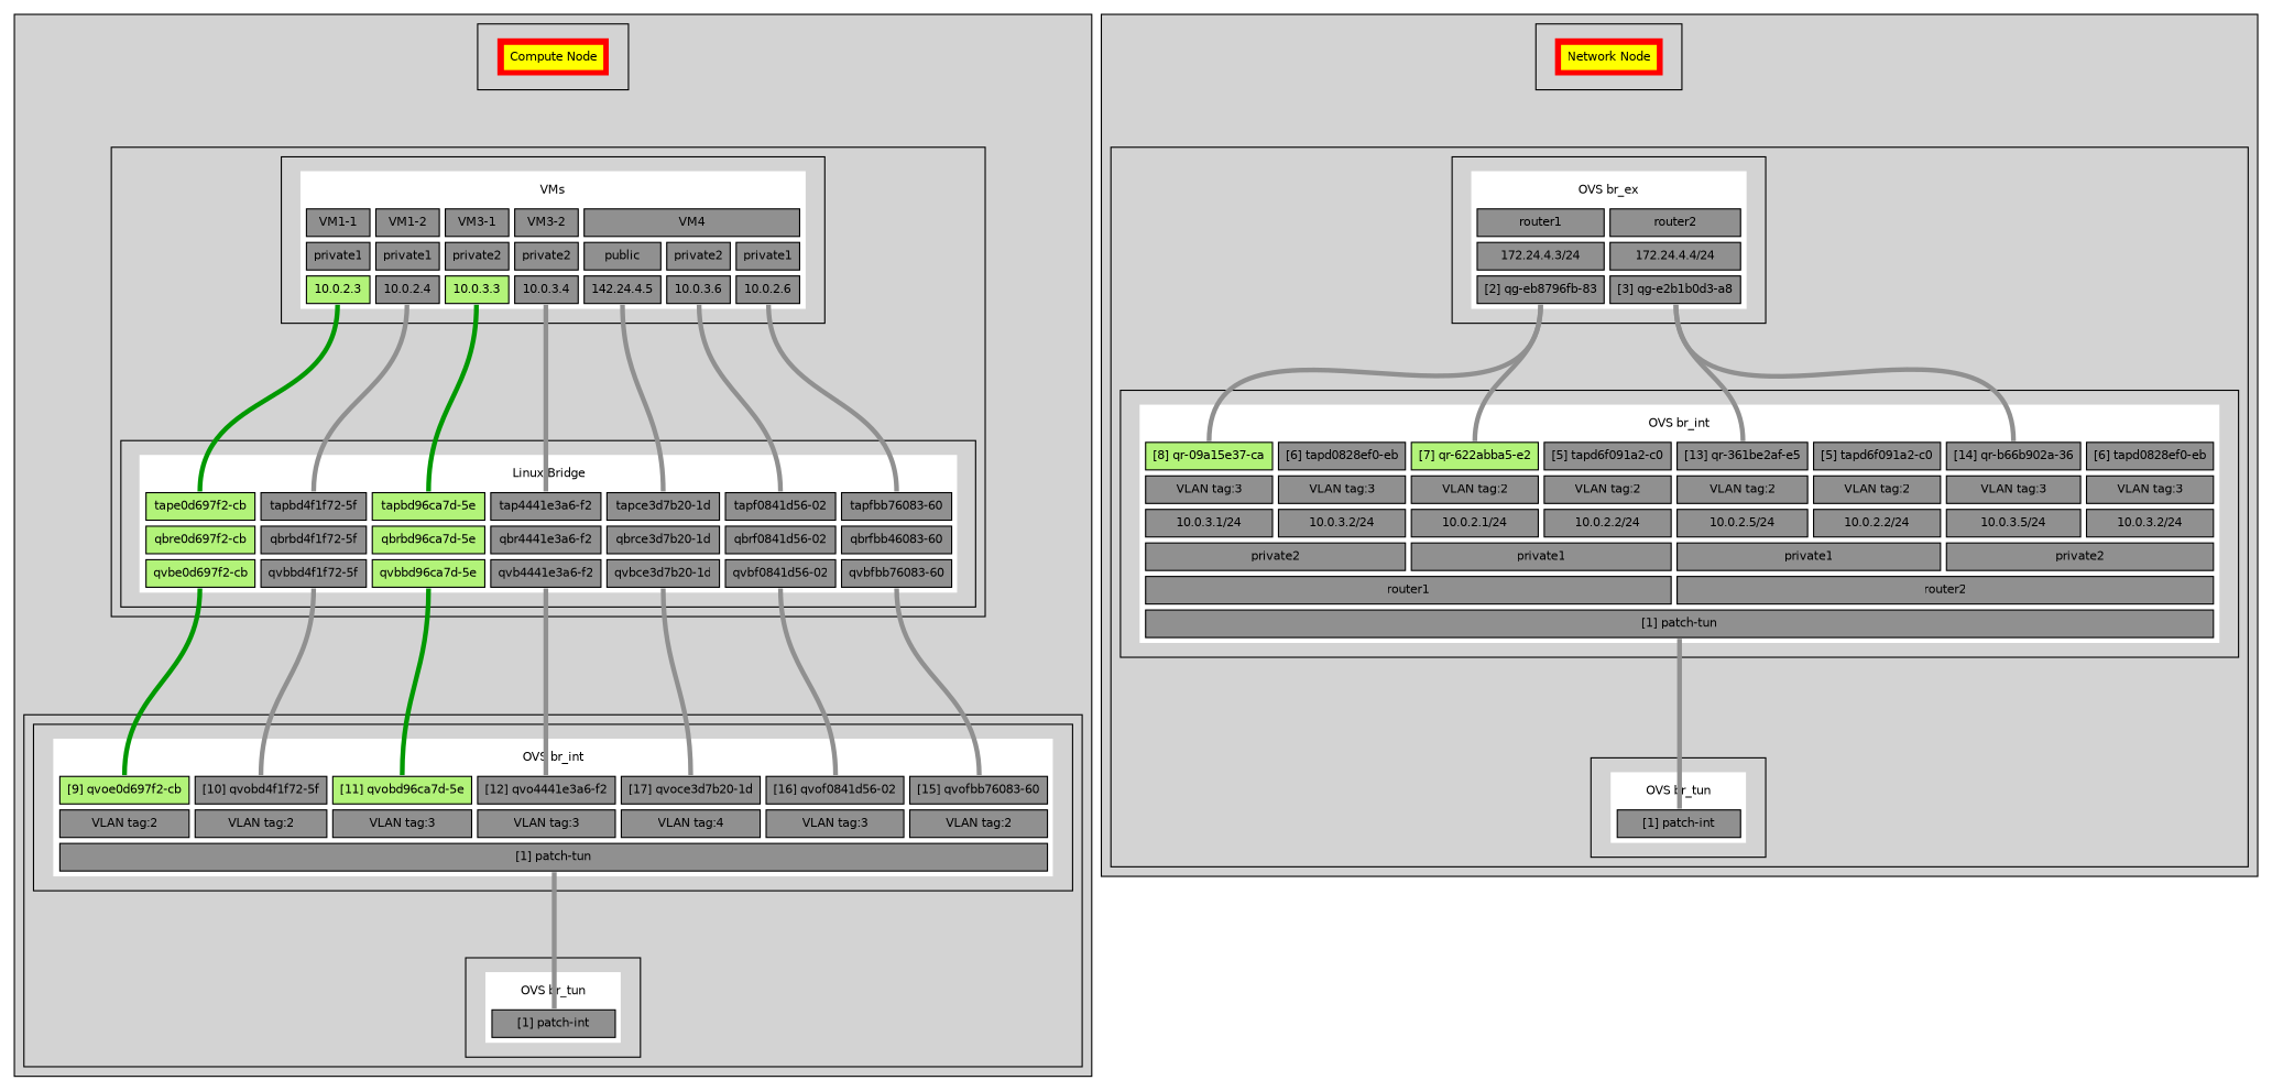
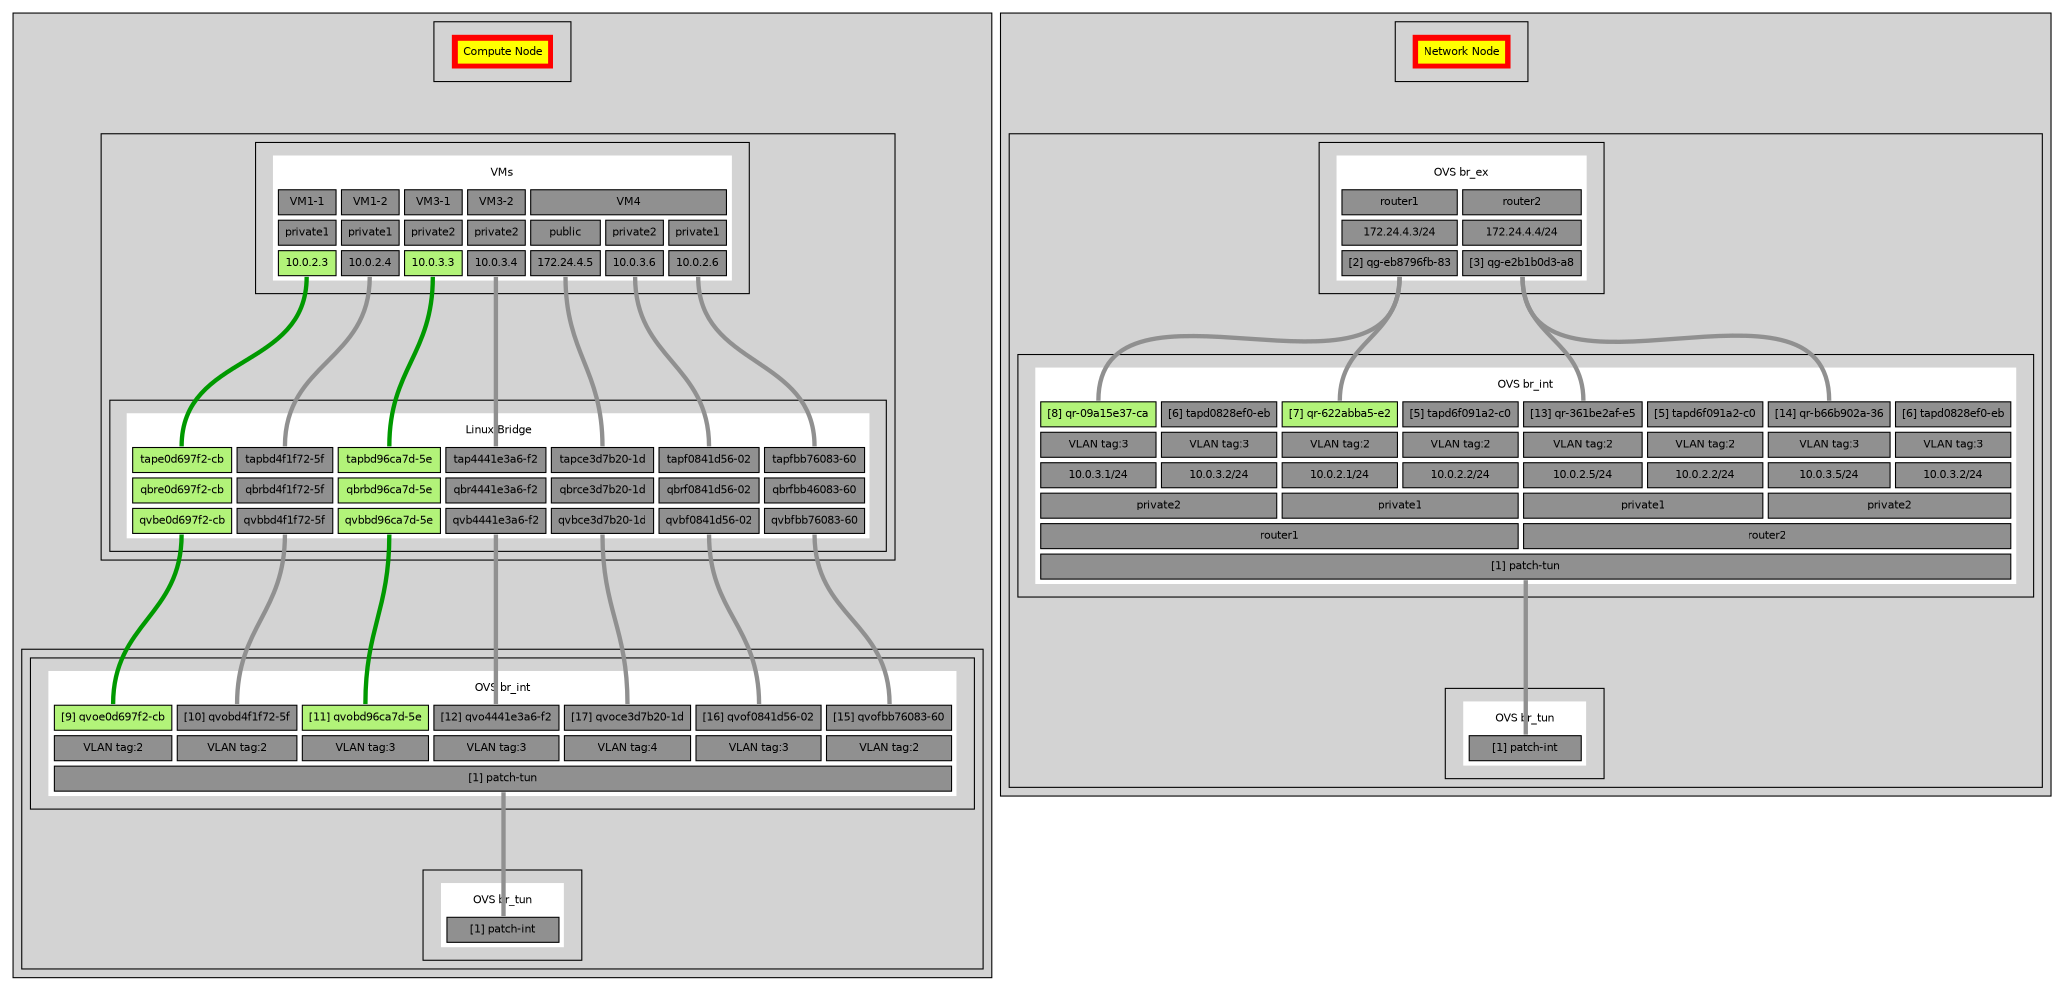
  digraph {
    compound=true
    concentrate=true
    fontname=Helvetica
    fontsize=10
    rankdir=TB
    ranksep=1
    node [fontname=Helvetica fontsize=10 shape=plaintext]
    edge [color="#909090" dir=none headport=n penwidth=4 tailport=s]
    n1 [label=< <TABLE BORDER="0" CELLBORDER="1" CELLSPACING="5" CELLPADDING="5" BGCOLOR="red"> <TR> <TD COLSPAN="1" BORDER="0" BGCOLOR="yellow" PORT="ComputeNode">Compute Node</TD> </TR> </TABLE>>]
-   n2 [label=< <TABLE BORDER="0" CELLBORDER="1" CELLSPACING="5" CELLPADDING="5" BGCOLOR="white"> <TR> <TD COLSPAN="7" BORDER="0" BGCOLOR="white" PORT="VMs">VMs</TD> </TR> <TR> <TD ROWSPAN="1" COLSPAN="1" BGCOLOR="#909090">VM1-1</TD> <TD ROWSPAN="1" COLSPAN="1" BGCOLOR="#909090">VM1-2</TD> <TD ROWSPAN="1" COLSPAN="1" BGCOLOR="#909090">VM3-1</TD> <TD ROWSPAN="1" COLSPAN="1" BGCOLOR="#909090">VM3-2</TD> <TD ROWSPAN="1" COLSPAN="3" BGCOLOR="#909090">VM4</TD> </TR> <TR> <TD ROWSPAN="1" COLSPAN="1" BGCOLOR="#909090">private1</TD> <TD ROWSPAN="1" COLSPAN="1" BGCOLOR="#909090">private1</TD> <TD ROWSPAN="1" COLSPAN="1" BGCOLOR="#909090">private2</TD> <TD ROWSPAN="1" COLSPAN="1" BGCOLOR="#909090">private2</TD> <TD ROWSPAN="1" COLSPAN="1" BGCOLOR="#909090">public</TD> <TD ROWSPAN="1" COLSPAN="1" BGCOLOR="#909090">private2</TD> <TD ROWSPAN="1" COLSPAN="1" BGCOLOR="#909090">private1</TD> </TR> <TR> <TD ROWSPAN="1" COLSPAN="1" BGCOLOR="#b2f379" PORT="10023">10.0.2.3</TD> <TD ROWSPAN="1" COLSPAN="1" BGCOLOR="#909090" PORT="10024">10.0.2.4</TD> <TD ROWSPAN="1" COLSPAN="1" BGCOLOR="#b2f379" PORT="10033">10.0.3.3</TD> <TD ROWSPAN="1" COLSPAN="1" BGCOLOR="#909090" PORT="10034">10.0.3.4</TD> <TD ROWSPAN="1" COLSPAN="1" BGCOLOR="#909090" PORT="1722445">142.24.4.5</TD> <TD ROWSPAN="1" COLSPAN="1" BGCOLOR="#909090" PORT="10036">10.0.3.6</TD> <TD ROWSPAN="1" COLSPAN="1" BGCOLOR="#909090" PORT="10026">10.0.2.6</TD> </TR> </TABLE>>]
+   n2 [label=< <TABLE BORDER="0" CELLBORDER="1" CELLSPACING="5" CELLPADDING="5" BGCOLOR="white"> <TR> <TD COLSPAN="7" BORDER="0" BGCOLOR="white" PORT="VMs">VMs</TD> </TR> <TR> <TD ROWSPAN="1" COLSPAN="1" BGCOLOR="#909090">VM1-1</TD> <TD ROWSPAN="1" COLSPAN="1" BGCOLOR="#909090">VM1-2</TD> <TD ROWSPAN="1" COLSPAN="1" BGCOLOR="#909090">VM3-1</TD> <TD ROWSPAN="1" COLSPAN="1" BGCOLOR="#909090">VM3-2</TD> <TD ROWSPAN="1" COLSPAN="3" BGCOLOR="#909090">VM4</TD> </TR> <TR> <TD ROWSPAN="1" COLSPAN="1" BGCOLOR="#909090">private1</TD> <TD ROWSPAN="1" COLSPAN="1" BGCOLOR="#909090">private1</TD> <TD ROWSPAN="1" COLSPAN="1" BGCOLOR="#909090">private2</TD> <TD ROWSPAN="1" COLSPAN="1" BGCOLOR="#909090">private2</TD> <TD ROWSPAN="1" COLSPAN="1" BGCOLOR="#909090">public</TD> <TD ROWSPAN="1" COLSPAN="1" BGCOLOR="#909090">private2</TD> <TD ROWSPAN="1" COLSPAN="1" BGCOLOR="#909090">private1</TD> </TR> <TR> <TD ROWSPAN="1" COLSPAN="1" BGCOLOR="#b2f379" PORT="10023">10.0.2.3</TD> <TD ROWSPAN="1" COLSPAN="1" BGCOLOR="#909090" PORT="10024">10.0.2.4</TD> <TD ROWSPAN="1" COLSPAN="1" BGCOLOR="#b2f379" PORT="10033">10.0.3.3</TD> <TD ROWSPAN="1" COLSPAN="1" BGCOLOR="#909090" PORT="10034">10.0.3.4</TD> <TD ROWSPAN="1" COLSPAN="1" BGCOLOR="#909090" PORT="1722445">172.24.4.5</TD> <TD ROWSPAN="1" COLSPAN="1" BGCOLOR="#909090" PORT="10036">10.0.3.6</TD> <TD ROWSPAN="1" COLSPAN="1" BGCOLOR="#909090" PORT="10026">10.0.2.6</TD> </TR> </TABLE>>]
    n3 [label=< <TABLE BORDER="0" CELLBORDER="1" CELLSPACING="5" CELLPADDING="5" BGCOLOR="white"> <TR> <TD COLSPAN="7" BORDER="0" BGCOLOR="white" PORT="LinuxBridge">Linux Bridge</TD> </TR> <TR> <TD ROWSPAN="1" COLSPAN="1" BGCOLOR="#b2f379" PORT="tape0d697f2_cb">tape0d697f2-cb</TD> <TD ROWSPAN="1" COLSPAN="1" BGCOLOR="#909090" PORT="tapbd4f1f72_5f">tapbd4f1f72-5f</TD> <TD ROWSPAN="1" COLSPAN="1" BGCOLOR="#b2f379" PORT="tapbd96ca7d_5e">tapbd96ca7d-5e</TD> <TD ROWSPAN="1" COLSPAN="1" BGCOLOR="#909090" PORT="tap4441e3a6_f2">tap4441e3a6-f2</TD> <TD ROWSPAN="1" COLSPAN="1" BGCOLOR="#909090" PORT="tapce3d7b20_1d">tapce3d7b20-1d</TD> <TD ROWSPAN="1" COLSPAN="1" BGCOLOR="#909090" PORT="tapf0841d56_02">tapf0841d56-02</TD> <TD ROWSPAN="1" COLSPAN="1" BGCOLOR="#909090" PORT="tapfbb76083_60">tapfbb76083-60</TD> </TR> <TR> <TD ROWSPAN="1" COLSPAN="1" BGCOLOR="#b2f379" PORT="qbre0d697f2_cb">qbre0d697f2-cb</TD> <TD ROWSPAN="1" COLSPAN="1" BGCOLOR="#909090" PORT="qbrbd4f1f72_5f">qbrbd4f1f72-5f</TD> <TD ROWSPAN="1" COLSPAN="1" BGCOLOR="#b2f379" PORT="qbrbd96ca7d_5e">qbrbd96ca7d-5e</TD> <TD ROWSPAN="1" COLSPAN="1" BGCOLOR="#909090" PORT="qbr4441e3a6_f2">qbr4441e3a6-f2</TD> <TD ROWSPAN="1" COLSPAN="1" BGCOLOR="#909090" PORT="qbrce3d7b20_1d">qbrce3d7b20-1d</TD> <TD ROWSPAN="1" COLSPAN="1" BGCOLOR="#909090" PORT="qbrf0841d56_02">qbrf0841d56-02</TD> <TD ROWSPAN="1" COLSPAN="1" BGCOLOR="#909090" PORT="qbrfbb76083_60">qbrfbb46083-60</TD> </TR> <TR> <TD ROWSPAN="1" COLSPAN="1" BGCOLOR="#b2f379" PORT="qvbe0d697f2_cb">qvbe0d697f2-cb</TD> <TD ROWSPAN="1" COLSPAN="1" BGCOLOR="#909090" PORT="qvbbd4f1f72_5f">qvbbd4f1f72-5f</TD> <TD ROWSPAN="1" COLSPAN="1" BGCOLOR="#b2f379" PORT="qvbbd96ca7d_5e">qvbbd96ca7d-5e</TD> <TD ROWSPAN="1" COLSPAN="1" BGCOLOR="#909090" PORT="qvb4441e3a6_f2">qvb4441e3a6-f2</TD> <TD ROWSPAN="1" COLSPAN="1" BGCOLOR="#909090" PORT="qvbce3d7b20_1d">qvbce3d7b20-1d</TD> <TD ROWSPAN="1" COLSPAN="1" BGCOLOR="#909090" PORT="qvbf0841d56_02">qvbf0841d56-02</TD> <TD ROWSPAN="1" COLSPAN="1" BGCOLOR="#909090" PORT="qvbfbb76083_60">qvbfbb76083-60</TD> </TR> </TABLE>>]
    n4 [label=< <TABLE BORDER="0" CELLBORDER="1" CELLSPACING="5" CELLPADDING="5" BGCOLOR="white"> <TR> <TD COLSPAN="7" BORDER="0" BGCOLOR="white" PORT="OVSbr_int">OVS br_int</TD> </TR> <TR> <TD ROWSPAN="1" COLSPAN="1" BGCOLOR="#b2f379" PORT="qvoe0d697f2_cb">[9] qvoe0d697f2-cb</TD> <TD ROWSPAN="1" COLSPAN="1" BGCOLOR="#909090" PORT="qvobd4f1f72_5f">[10] qvobd4f1f72-5f</TD> <TD ROWSPAN="1" COLSPAN="1" BGCOLOR="#b2f379" PORT="qvobd96ca7d_5e">[11] qvobd96ca7d-5e</TD> <TD ROWSPAN="1" COLSPAN="1" BGCOLOR="#909090" PORT="qvo4441e3a6_f2">[12] qvo4441e3a6-f2</TD> <TD ROWSPAN="1" COLSPAN="1" BGCOLOR="#909090" PORT="qvoce3d7b20_1d">[17] qvoce3d7b20-1d</TD> <TD ROWSPAN="1" COLSPAN="1" BGCOLOR="#909090" PORT="qvof0841d56_02">[16] qvof0841d56-02</TD> <TD ROWSPAN="1" COLSPAN="1" BGCOLOR="#909090" PORT="qvofbb76083_60">[15] qvofbb76083-60</TD> </TR> <TR> <TD ROWSPAN="1" COLSPAN="1" BGCOLOR="#909090" PORT="qvoe0d697f2_cbtag_2">VLAN tag:2</TD> <TD ROWSPAN="1" COLSPAN="1" BGCOLOR="#909090" PORT="qvobd4f1f72_5ftag_2">VLAN tag:2</TD> <TD ROWSPAN="1" COLSPAN="1" BGCOLOR="#909090" PORT="qvobd96ca7d_5etag_3">VLAN tag:3</TD> <TD ROWSPAN="1" COLSPAN="1" BGCOLOR="#909090" PORT="qvo4441e3a6_f2tag_3">VLAN tag:3</TD> <TD ROWSPAN="1" COLSPAN="1" BGCOLOR="#909090" PORT="qvoce3d7b20_1dtag_4">VLAN tag:4</TD> <TD ROWSPAN="1" COLSPAN="1" BGCOLOR="#909090" PORT="qvof0841d56_02tag_3">VLAN tag:3</TD> <TD ROWSPAN="1" COLSPAN="1" BGCOLOR="#909090" PORT="qvofbb76083_60tag_2">VLAN tag:2</TD> </TR> <TR> <TD ROWSPAN="1" COLSPAN="7" BGCOLOR="#909090" PORT="patch_tun">[1] patch-tun</TD> </TR> </TABLE>>]
    n5 [label=< <TABLE BORDER="0" CELLBORDER="1" CELLSPACING="5" CELLPADDING="5" BGCOLOR="white"> <TR> <TD COLSPAN="7" BORDER="0" BGCOLOR="white" PORT="OVSbr_tun">OVS br_tun</TD> </TR> <TR> <TD ROWSPAN="1" COLSPAN="7" BGCOLOR="#909090" PORT="patch_int">[1] patch-int</TD> </TR> </TABLE>>]
    n6 [label=< <TABLE BORDER="0" CELLBORDER="1" CELLSPACING="5" CELLPADDING="5" BGCOLOR="white"> <TR> <TD COLSPAN="2" BORDER="0" BGCOLOR="white" PORT="OVSbr_ex">OVS br_ex</TD> </TR> <TR> <TD ROWSPAN="1" COLSPAN="1" BGCOLOR="#909090" PORT="router1">router1</TD> <TD ROWSPAN="1" COLSPAN="1" BGCOLOR="#909090" PORT="router2">router2</TD> </TR> <TR> <TD ROWSPAN="1" COLSPAN="1" BGCOLOR="#909090" PORT="172.24.4.3/24">172.24.4.3/24</TD> <TD ROWSPAN="1" COLSPAN="1" BGCOLOR="#909090" PORT="172.24.4.4/24">172.24.4.4/24</TD> </TR> <TR> <TD ROWSPAN="1" COLSPAN="1" BGCOLOR="#909090" PORT="qg_eb8796fb_83">[2] qg-eb8796fb-83</TD> <TD ROWSPAN="1" COLSPAN="1" BGCOLOR="#909090" PORT="qg_e2b1b0d3_a8">[3] qg-e2b1b0d3-a8</TD> </TR> </TABLE>>]
    n7 [label=< <TABLE BORDER="0" CELLBORDER="1" CELLSPACING="5" CELLPADDING="5" BGCOLOR="white"> <TR> <TD COLSPAN="8" BORDER="0" BGCOLOR="white" PORT="OVSbr_int">OVS br_int</TD> </TR> <TR> <TD ROWSPAN="1" COLSPAN="1" BGCOLOR="#b2f379" PORT="qr_09a15e37_ca">[8] qr-09a15e37-ca</TD> <TD ROWSPAN="1" COLSPAN="1" BGCOLOR="#909090" PORT="tapd0828ef0_eb">[6] tapd0828ef0-eb</TD> <TD ROWSPAN="1" COLSPAN="1" BGCOLOR="#b2f379" PORT="qr_622abba5_e2">[7] qr-622abba5-e2</TD> <TD ROWSPAN="1" COLSPAN="1" BGCOLOR="#909090" PORT="tapd6f091a2_c0">[5] tapd6f091a2-c0</TD> <TD ROWSPAN="1" COLSPAN="1" BGCOLOR="#909090" PORT="qr_361be2af_e5">[13] qr-361be2af-e5</TD> <TD ROWSPAN="1" COLSPAN="1" BGCOLOR="#909090" PORT="tapd6f091a2_c0">[5] tapd6f091a2-c0</TD> <TD ROWSPAN="1" COLSPAN="1" BGCOLOR="#909090" PORT="qr_b66b902a_36">[14] qr-b66b902a-36</TD> <TD ROWSPAN="1" COLSPAN="1" BGCOLOR="#909090" PORT="tapd0828ef0_eb">[6] tapd0828ef0-eb</TD> </TR> <TR> <TD ROWSPAN="1" COLSPAN="1" BGCOLOR="#909090" PORT="qr_09a15e37_catag_3">VLAN tag:3</TD> <TD ROWSPAN="1" COLSPAN="1" BGCOLOR="#909090" PORT="tapd0828ef0_ebtag_3">VLAN tag:3</TD> <TD ROWSPAN="1" COLSPAN="1" BGCOLOR="#909090" PORT="qr_622abba5_e2tag_2">VLAN tag:2</TD> <TD ROWSPAN="1" COLSPAN="1" BGCOLOR="#909090" PORT="tapd6f091a2_c0tag_2">VLAN tag:2</TD> <TD ROWSPAN="1" COLSPAN="1" BGCOLOR="#909090" PORT="qr_361be2af_e5tag_2">VLAN tag:2</TD> <TD ROWSPAN="1" COLSPAN="1" BGCOLOR="#909090" PORT="tapd6f091a2_c0tag_2">VLAN tag:2</TD> <TD ROWSPAN="1" COLSPAN="1" BGCOLOR="#909090" PORT="qr_b66b902a_36tag_3">VLAN tag:3</TD> <TD ROWSPAN="1" COLSPAN="1" BGCOLOR="#909090" PORT="tapd0828ef0_ebtag_3">VLAN tag:3</TD> </TR> <TR> <TD ROWSPAN="1" COLSPAN="1" BGCOLOR="#909090" PORT="qr_09a15e37_ca10.0.3.1/24">10.0.3.1/24</TD> <TD ROWSPAN="1" COLSPAN="1" BGCOLOR="#909090" PORT="tapd0828ef0_eb10.0.3.2/24">10.0.3.2/24</TD> <TD ROWSPAN="1" COLSPAN="1" BGCOLOR="#909090" PORT="qr_622abba5_e210.0.2.1/24">10.0.2.1/24</TD> <TD ROWSPAN="1" COLSPAN="1" BGCOLOR="#909090" PORT="tapd6f091a2_c010.0.2.2/24">10.0.2.2/24</TD> <TD ROWSPAN="1" COLSPAN="1" BGCOLOR="#909090" PORT="qr_361be2af_e510.0.2.5/24">10.0.2.5/24</TD> <TD ROWSPAN="1" COLSPAN="1" BGCOLOR="#909090" PORT="tapd6f091a2_c010.0.2.2/24">10.0.2.2/24</TD> <TD ROWSPAN="1" COLSPAN="1" BGCOLOR="#909090" PORT="qr_b66b902a_3610.0.3.5/24">10.0.3.5/24</TD> <TD ROWSPAN="1" COLSPAN="1" BGCOLOR="#909090" PORT="tapd0828ef0_eb10.0.3.2/24">10.0.3.2/24</TD> </TR> <TR> <TD ROWSPAN="1" COLSPAN="2" BGCOLOR="#909090" PORT="private2">private2</TD> <TD ROWSPAN="1" COLSPAN="2" BGCOLOR="#909090" PORT="private1">private1</TD> <TD ROWSPAN="1" COLSPAN="2" BGCOLOR="#909090" PORT="private1">private1</TD> <TD ROWSPAN="1" COLSPAN="2" BGCOLOR="#909090" PORT="private2">private2</TD> </TR> <TR> <TD ROWSPAN="1" COLSPAN="4" BGCOLOR="#909090" PORT="router1">router1</TD> <TD ROWSPAN="1" COLSPAN="4" BGCOLOR="#909090" PORT="router2">router2</TD> </TR> <TR> <TD ROWSPAN="1" COLSPAN="8" BGCOLOR="#909090" PORT="patch_tun">[1] patch-tun</TD> </TR> </TABLE>>]
    n8 [label=< <TABLE BORDER="0" CELLBORDER="1" CELLSPACING="5" CELLPADDING="5" BGCOLOR="white"> <TR> <TD COLSPAN="7" BORDER="0" BGCOLOR="white" PORT="OVSbr_tun">OVS br_tun</TD> </TR> <TR> <TD ROWSPAN="1" COLSPAN="7" BGCOLOR="#909090" PORT="patch_int">[1] patch-int</TD> </TR> </TABLE>>]
    n9 [label=< <TABLE BORDER="0" CELLBORDER="1" CELLSPACING="5" CELLPADDING="5" BGCOLOR="red"> <TR> <TD COLSPAN="1" BORDER="0" BGCOLOR="yellow" PORT="NetworkNode">Network Node</TD> </TR> </TABLE>>]
    subgraph cluster_1 {
      style=filled
      subgraph cluster_2 {
        style=filled
        n1
      }
      subgraph cluster_3 {
        style=filled
        subgraph cluster_4 {
          style=filled
          n2
        }
        subgraph cluster_5 {
          style=filled
          n3
        }
      }
      subgraph cluster_6 {
        style=filled
        subgraph cluster_7 {
          style=filled
          n4
        }
        subgraph cluster_8 {
          style=filled
          n5
        }
      }
    }
    subgraph cluster_9 {
      style=filled
      subgraph cluster_10 {
        style=filled
        subgraph cluster_11 {
          style=filled
          n6
        }
        subgraph cluster_12 {
          style=filled
          n7
        }
        subgraph cluster_13 {
          style=filled
          n8
        }
      }
      subgraph cluster_14 {
        style=filled
        n9
      }
    }
    n1 -> n2 [style=invis]
    n2 -> n3 [color="#009900" headport="tape0d697f2_cb:n" tailport="10023:s"]
    n2 -> n3 [headport="tapbd4f1f72_5f:n" tailport="10024:s"]
    n2 -> n3 [color="#009900" headport="tapbd96ca7d_5e:n" tailport="10033:s"]
    n2 -> n3 [headport="tap4441e3a6_f2:n" tailport="10034:s"]
    n2 -> n3 [headport="tapce3d7b20_1d:n" tailport="1722445:s"]
    n2 -> n3 [headport="tapf0841d56_02:n" tailport="10036:s"]
    n2 -> n3 [headport="tapfbb76083_60:n" tailport="10026:s"]
    n3 -> n4 [color="#009900" headport="qvoe0d697f2_cb:n" tailport="qvbe0d697f2_cb:s"]
    n3 -> n4 [headport="qvobd4f1f72_5f:n" tailport="qvbbd4f1f72_5f:s"]
    n3 -> n4 [color="#009900" headport="qvobd96ca7d_5e:n" tailport="qvbbd96ca7d_5e:s"]
    n3 -> n4 [headport="qvo4441e3a6_f2:n" tailport="qvb4441e3a6_f2:s"]
    n3 -> n4 [headport="qvoce3d7b20_1d:n" tailport="qvbce3d7b20_1d:s"]
    n3 -> n4 [headport="qvof0841d56_02:n" tailport="qvbf0841d56_02:s"]
    n3 -> n4 [headport="qvofbb76083_60:n" tailport="qvbfbb76083_60:s"]
    n4 -> n5 [headport="patch_int:n" tailport="patch_tun:s"]
    n6 -> n7 [headport="qr_361be2af_e5:n" tailport="qg_e2b1b0d3_a8:s"]
    n6 -> n7 [headport="qr_b66b902a_36:n" tailport="qg_e2b1b0d3_a8:s"]
    n6 -> n7 [headport="qr_09a15e37_ca:n" tailport="qg_eb8796fb_83:s"]
    n6 -> n7 [headport="qr_622abba5_e2:n" tailport="qg_eb8796fb_83:s"]
    n7 -> n8 [headport="patch_int:n" tailport="patch_tun:s"]
    n9 -> n6 [style=invis]
  }
